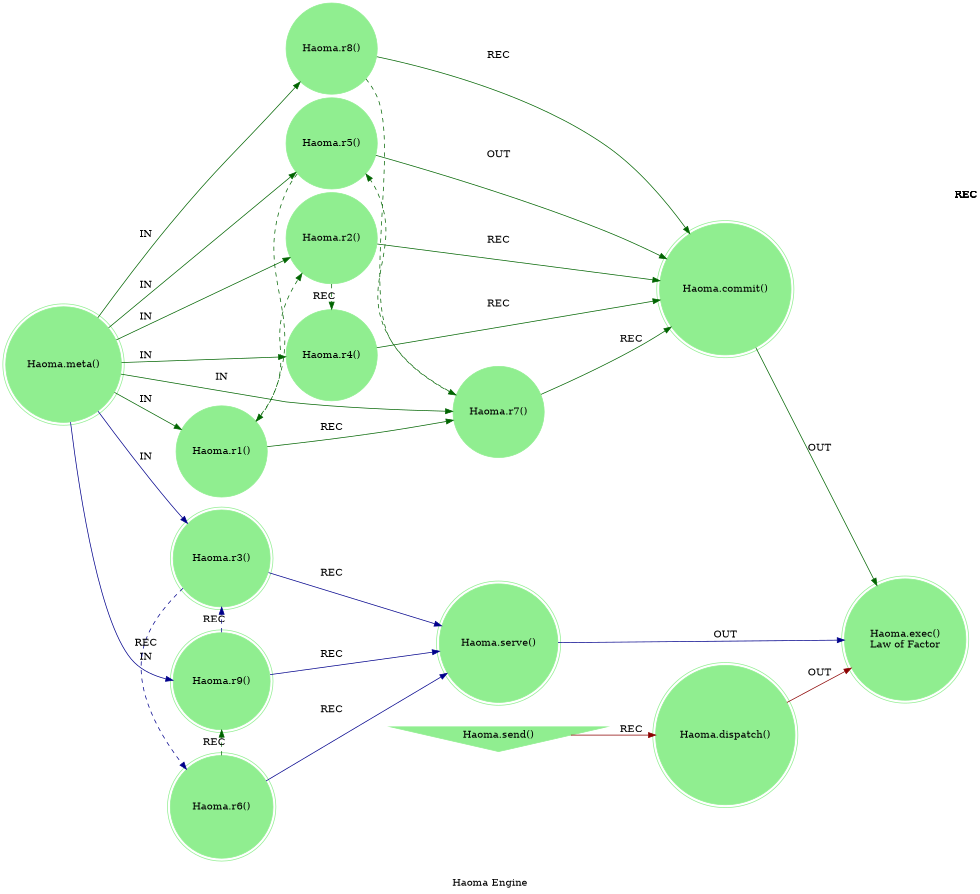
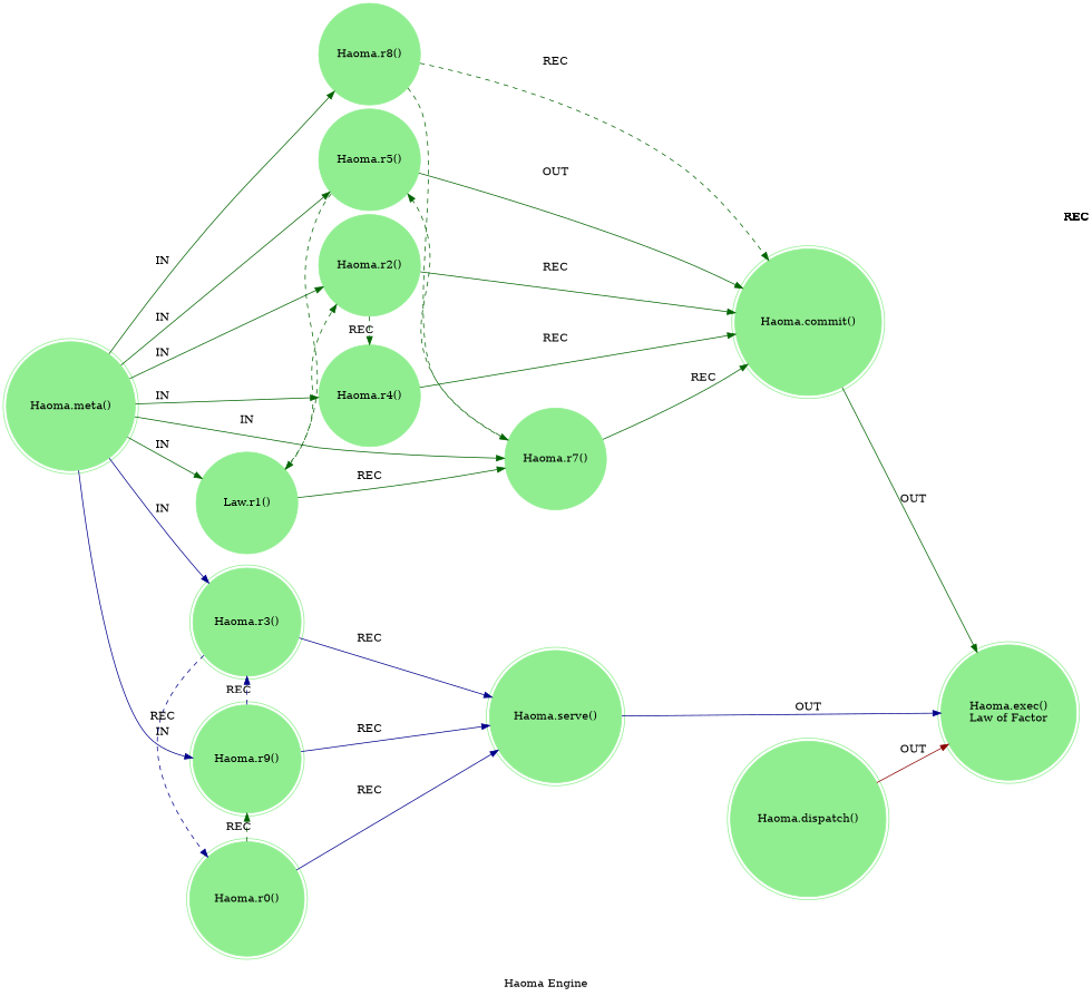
  digraph {
    color=red
    label="Haoma Engine"
    rankdir=LR
    style=filled
    node [color=lightgreen shape=doublecircle sides=6 style=filled]
    edge [color=darkgreen]
    n1 [label="Haoma.meta()"]
-   n2 [label="Haoma.r1()" shape=circle]
+   n2 [label="Law.r1()" shape=circle]
    n3 [label="Haoma.r2()" shape=circle]
    n4 [label="Haoma.r4()" shape=circle]
    n5 [label="Haoma.r8()" shape=circle]
    n6 [label="Haoma.r7()" shape=circle]
    n7 [label="Haoma.r5()" shape=circle]
    n8 [label="Haoma.r3()"]
    n9 [label="Haoma.r9()"]
    n10 [label="Haoma.commit()"]
-   n11 [label="Haoma.r6()"]
+   n11 [label="Haoma.r0()"]
    n12 [label="Haoma.serve()"]
-   n13 [label="Haoma.send()" shape=invtriangle]
    n14 [label="Haoma.dispatch()"]
    n15 [label="Haoma.exec()\nLaw of Factor"]
    n1 -> n2 [label=IN]
    n1 -> n3 [label=IN]
    n1 -> n4 [label=IN]
    n1 -> n5 [label=IN]
    n1 -> n6 [label=IN]
    n1 -> n7 [label=IN]
    n1 -> n8 [color=darkblue label=IN]
    n1 -> n9 [color=darkblue label=IN]
    n2 -> n3 [constraint=false label=REC style=dashed]
    n2 -> n6 [label=REC]
    n3 -> n4 [constraint=false label=REC style=dashed]
    n3 -> n10 [label=REC]
    n4 -> n10 [label=REC]
    n5 -> n6 [constraint=false label=REC style=dashed]
-   n5 -> n10 [label=REC]
+   n5 -> n10 [label=REC style=dashed]
    n6 -> n7 [constraint=false label=REC style=dashed]
    n6 -> n10 [label=REC]
    n7 -> n2 [constraint=false label=REC style=dashed]
    n7 -> n10 [label=OUT]
    n8 -> n11 [color=darkblue constraint=false label=REC style=dashed]
    n8 -> n12 [color=darkblue label=REC]
    n9 -> n8 [color=darkblue constraint=false label=REC style=dashed]
    n9 -> n12 [color=darkblue label=REC]
    n10 -> n15 [label=OUT]
    n11 -> n9 [constraint=false label=REC style=dashed]
    n11 -> n12 [color=darkblue label=REC]
    n12 -> n15 [color=darkblue label=OUT]
-   n13 -> n14 [color=darkred label=REC]
    n14 -> n15 [color=darkred label=OUT]
  }
